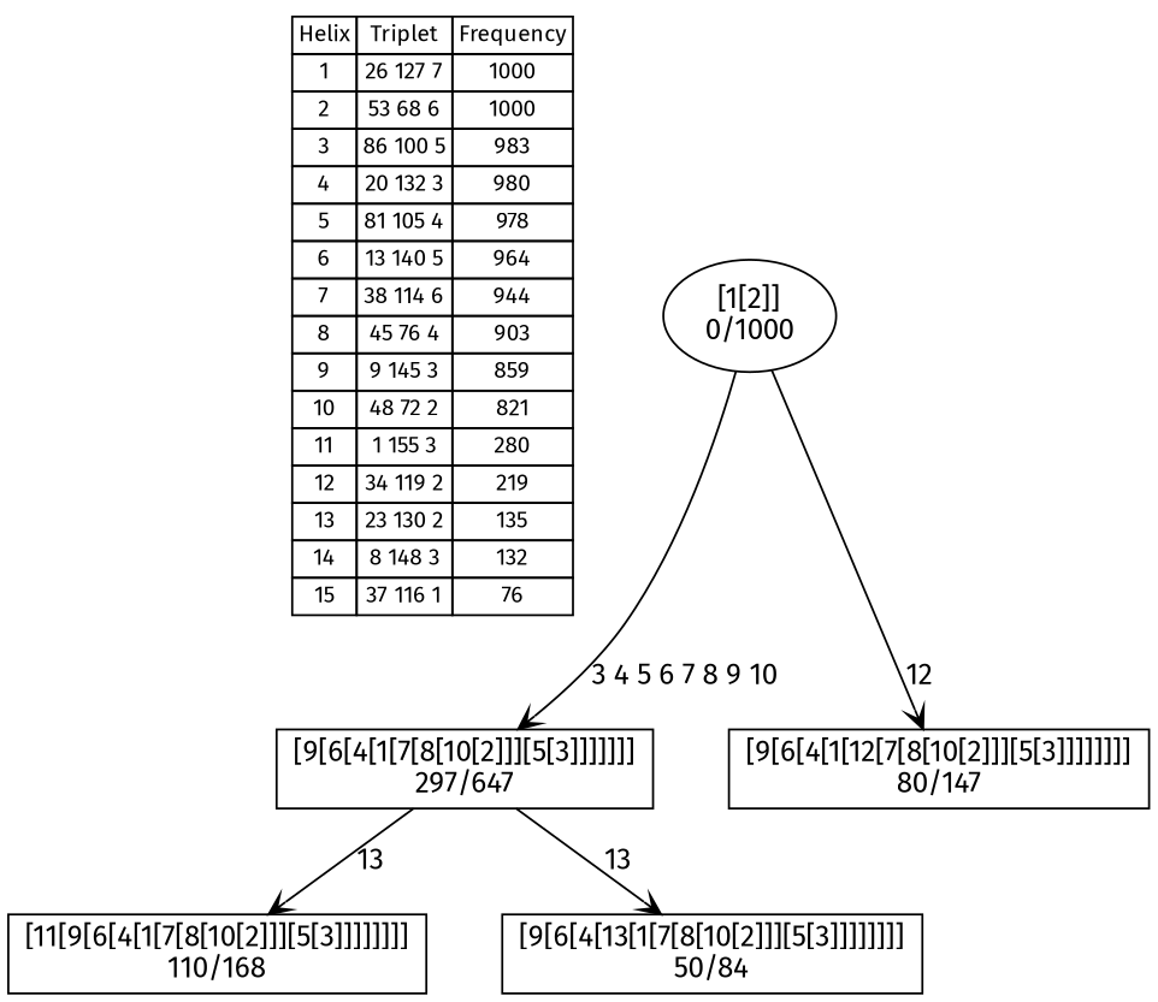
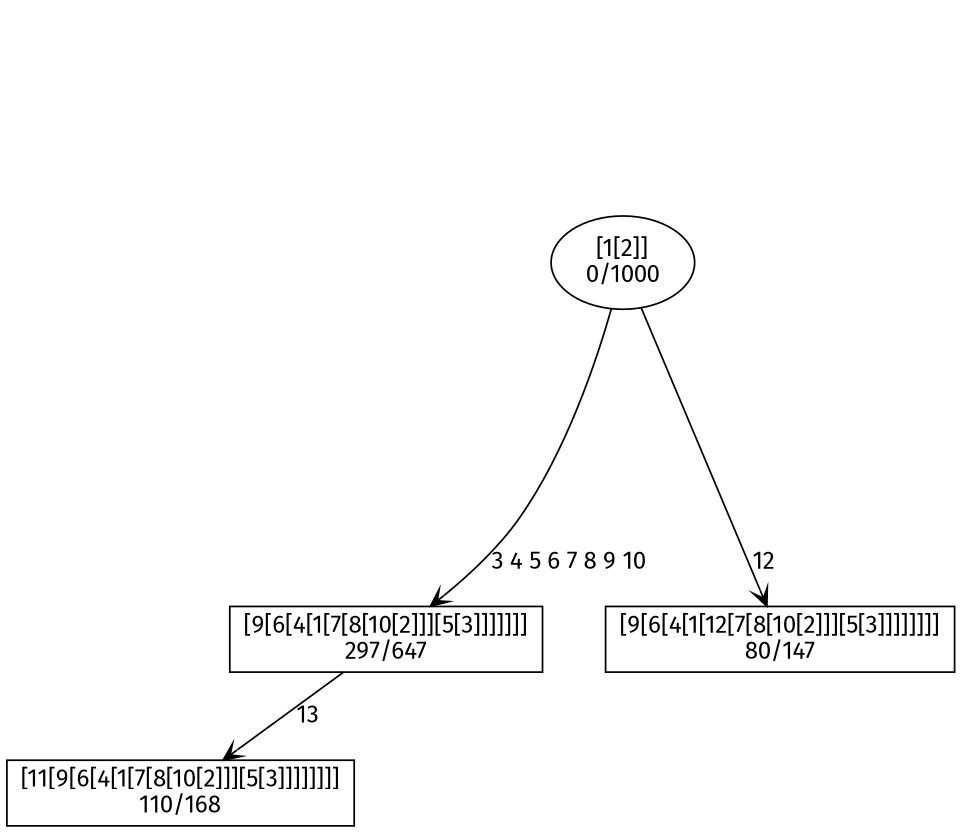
  digraph {
    fontname="Fira Sans"
    nodesep=0.5
    node [fontname="Fira Sans" shape=box]
    edge [arrowhead=vee fontname="Fira Sans"]
-   n1 [fontsize=11 label=< <table border="0" cellborder="1" cellspacing="0"><tr><td>Helix</td><td>Triplet</td><td>Frequency</td></tr> <tr><td>1</td><td>26 127 7</td><td>1000</td></tr> <tr><td>2</td><td>53 68 6</td><td>1000</td></tr> <tr><td>3</td><td>86 100 5</td><td>983</td></tr> <tr><td>4</td><td>20 132 3</td><td>980</td></tr> <tr><td>5</td><td>81 105 4</td><td>978</td></tr> <tr><td>6</td><td>13 140 5</td><td>964</td></tr> <tr><td>7</td><td>38 114 6</td><td>944</td></tr> <tr><td>8</td><td>45 76 4</td><td>903</td></tr> <tr><td>9</td><td>9 145 3</td><td>859</td></tr> <tr><td>10</td><td>48 72 2</td><td>821</td></tr> <tr><td>11</td><td>1 155 3</td><td>280</td></tr> <tr><td>12</td><td>34 119 2</td><td>219</td></tr> <tr><td>13</td><td>23 130 2</td><td>135</td></tr> <tr><td>14</td><td>8 148 3</td><td>132</td></tr> <tr><td>15</td><td>37 116 1</td><td>76</td></tr> </table>> shape=plaintext]
    n2 [label="[9[6[4[1[7[8[10[2]]][5[3]]]]]]]\n297/647"]
    n3 [label="[11[9[6[4[1[7[8[10[2]]][5[3]]]]]]]]\n110/168"]
-   n4 [label="[9[6[4[13[1[7[8[10[2]]][5[3]]]]]]]]\n50/84"]
    n5 [label="[9[6[4[1[12[7[8[10[2]]][5[3]]]]]]]]\n80/147"]
    n6 [label="[1[2]]\n0/1000" shape=""]
    n2 -> n3 [label="13 "]
-   n2 -> n4 [label="13 "]
    n6 -> n2 [label="3 4 5 6 7 8 9 10 "]
    n6 -> n5 [label="12 "]
  }
